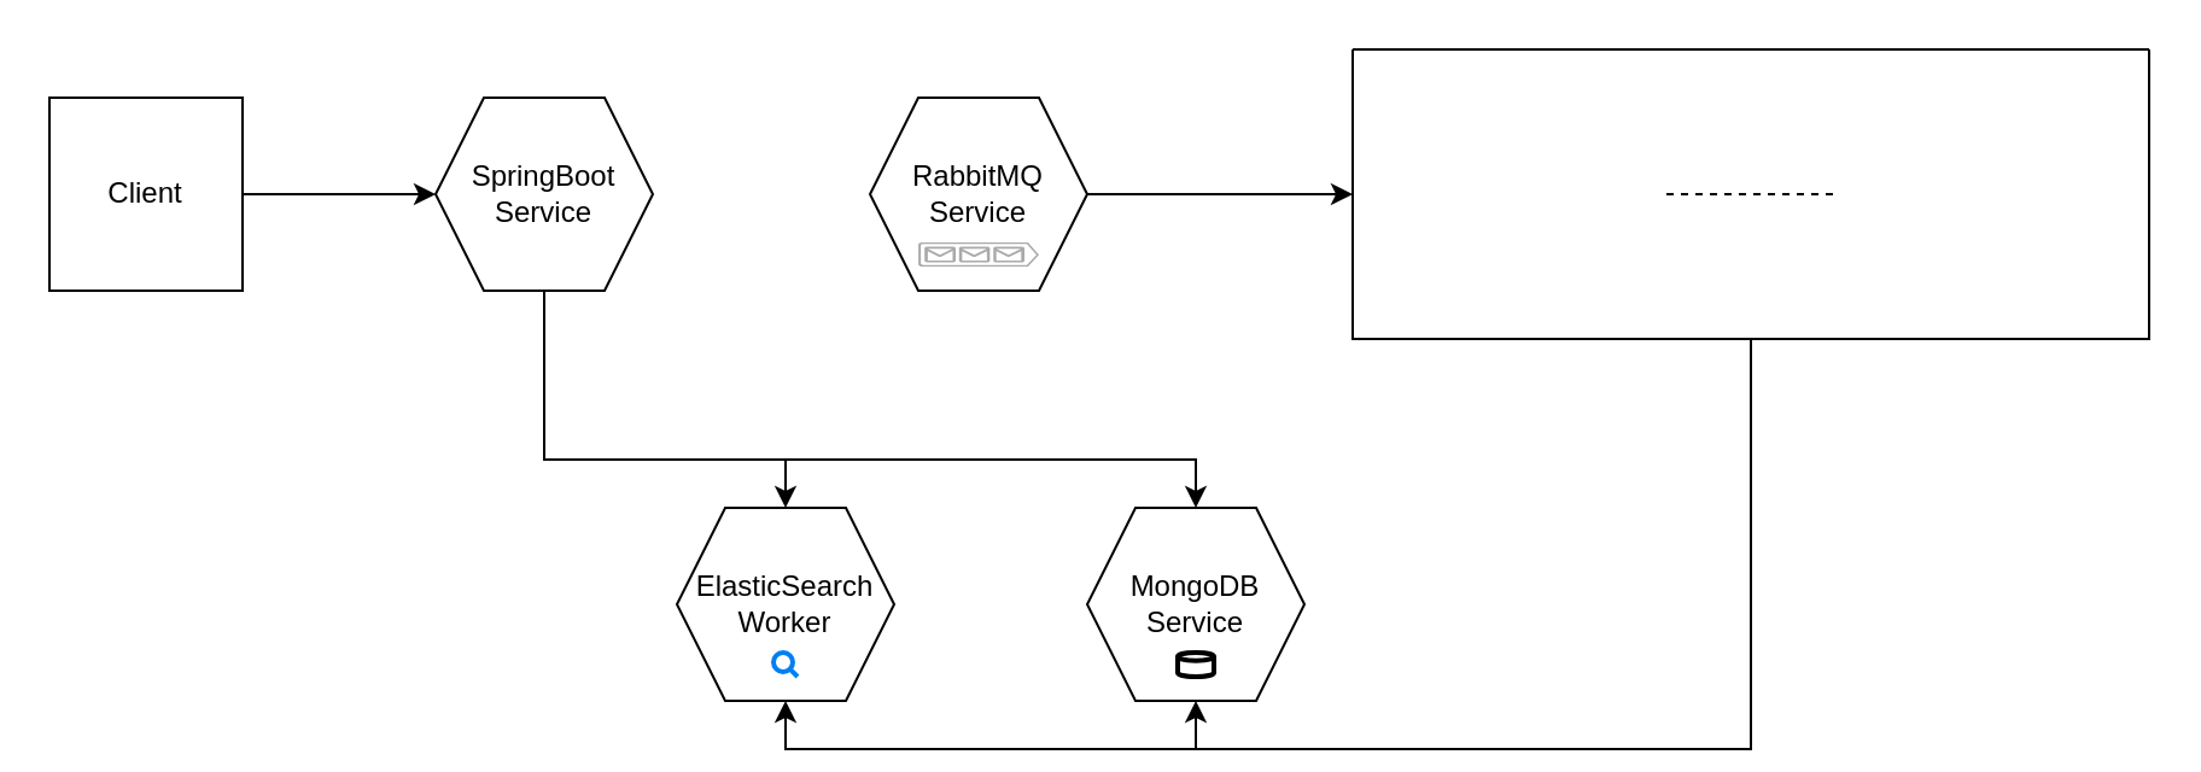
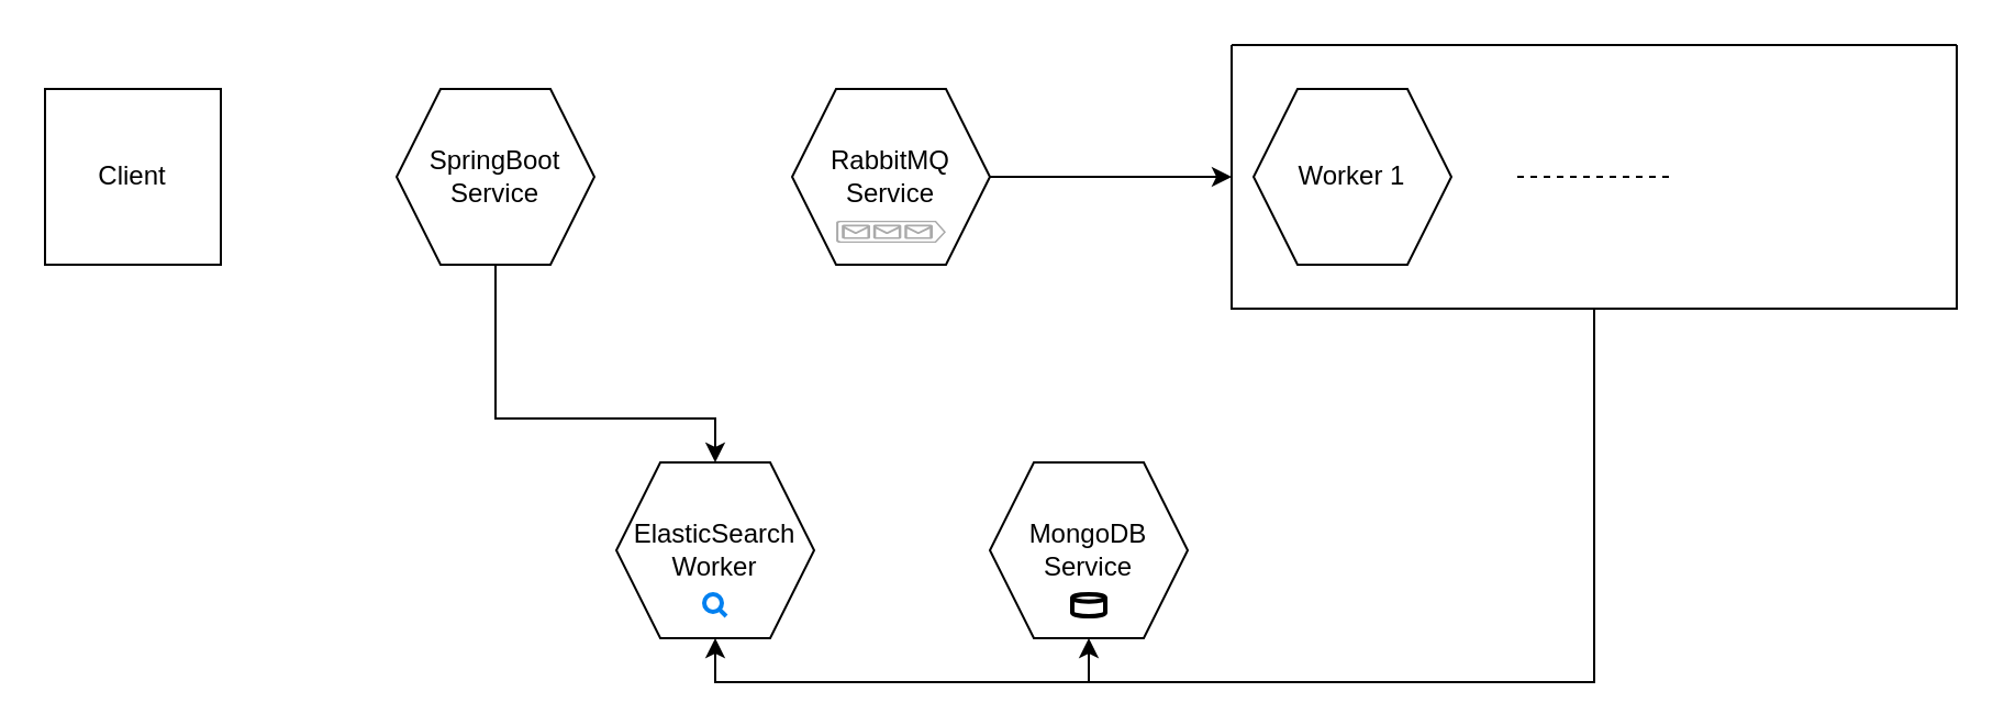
  <mxCell id="0" />
  <mxCell id="1" parent="0" />
- <mxCell id="2" style="edgeStyle=orthogonalEdgeStyle;rounded=0;orthogonalLoop=1;jettySize=auto;html=1;exitX=1;exitY=0.5;exitDx=0;exitDy=0;entryX=0;entryY=0.5;entryDx=0;entryDy=0;" edge="1" parent="1" source="3" target="6"><mxGeometry relative="1" as="geometry" /></mxCell>
  <mxCell id="3" value="Client" style="whiteSpace=wrap;html=1;aspect=fixed;rounded=0;" vertex="1" parent="1"><mxGeometry x="20" y="40" width="80" height="80" as="geometry" /></mxCell>
- <mxCell id="4" style="edgeStyle=orthogonalEdgeStyle;rounded=0;orthogonalLoop=1;jettySize=auto;html=1;exitX=0.5;exitY=1;exitDx=0;exitDy=0;entryX=0.5;entryY=0;entryDx=0;entryDy=0;" edge="1" parent="1" source="6" target="8"><mxGeometry relative="1" as="geometry"><Array as="points"><mxPoint x="225" y="190" /><mxPoint x="495" y="190" /></Array></mxGeometry></mxCell>
  <mxCell id="5" style="edgeStyle=orthogonalEdgeStyle;rounded=0;orthogonalLoop=1;jettySize=auto;html=1;exitX=0.5;exitY=1;exitDx=0;exitDy=0;entryX=0.5;entryY=0;entryDx=0;entryDy=0;" edge="1" parent="1" source="6" target="7"><mxGeometry relative="1" as="geometry"><Array as="points"><mxPoint x="225" y="190" /><mxPoint x="325" y="190" /></Array></mxGeometry></mxCell>
  <mxCell id="6" value="SpringBoot&lt;div&gt;Service&lt;/div&gt;" style="shape=hexagon;perimeter=hexagonPerimeter2;whiteSpace=wrap;html=1;fixedSize=1;" vertex="1" parent="1"><mxGeometry x="180" y="40" width="90" height="80" as="geometry" /></mxCell>
  <mxCell id="7" value="ElasticSearch&lt;div&gt;Worker&lt;/div&gt;" style="shape=hexagon;perimeter=hexagonPerimeter2;whiteSpace=wrap;html=1;fixedSize=1;" vertex="1" parent="1"><mxGeometry x="280" y="210" width="90" height="80" as="geometry" /></mxCell>
  <mxCell id="8" value="MongoDB&lt;div&gt;Service&lt;/div&gt;" style="shape=hexagon;perimeter=hexagonPerimeter2;whiteSpace=wrap;html=1;fixedSize=1;" vertex="1" parent="1"><mxGeometry x="450" y="210" width="90" height="80" as="geometry" /></mxCell>
  <mxCell id="9" style="edgeStyle=orthogonalEdgeStyle;rounded=0;orthogonalLoop=1;jettySize=auto;html=1;exitX=1;exitY=0.5;exitDx=0;exitDy=0;entryX=0;entryY=0.5;entryDx=0;entryDy=0;" edge="1" parent="1" source="10" target="16"><mxGeometry relative="1" as="geometry" /></mxCell>
  <mxCell id="10" value="RabbitMQ&lt;div&gt;Service&lt;/div&gt;" style="shape=hexagon;perimeter=hexagonPerimeter2;whiteSpace=wrap;html=1;fixedSize=1;" vertex="1" parent="1"><mxGeometry x="360" y="40" width="90" height="80" as="geometry" /></mxCell>
  <mxCell id="11" value="" style="verticalLabelPosition=bottom;html=1;verticalAlign=top;align=center;strokeColor=none;fillColor=#aaaaaa;shape=mxgraph.azure.queue_generic;pointerEvents=1;" vertex="1" parent="1"><mxGeometry x="380" y="100" width="50" height="10" as="geometry" /></mxCell>
+ <mxCell id="12" value="Worker 1" style="shape=hexagon;perimeter=hexagonPerimeter2;whiteSpace=wrap;html=1;fixedSize=1;" vertex="1" parent="1"><mxGeometry x="570" y="40" width="90" height="80" as="geometry" /></mxCell>
  <mxCell id="13" value="" style="endArrow=none;dashed=1;html=1;rounded=0;" edge="1" parent="1"><mxGeometry width="50" height="50" relative="1" as="geometry"><mxPoint x="690" y="80" as="sourcePoint" /><mxPoint x="760" y="80" as="targetPoint" /></mxGeometry></mxCell>
  <mxCell id="14" style="edgeStyle=orthogonalEdgeStyle;rounded=0;orthogonalLoop=1;jettySize=auto;html=1;exitX=0.5;exitY=1;exitDx=0;exitDy=0;entryX=0.5;entryY=1;entryDx=0;entryDy=0;" edge="1" parent="1" source="16" target="8"><mxGeometry relative="1" as="geometry" /></mxCell>
  <mxCell id="15" style="edgeStyle=orthogonalEdgeStyle;rounded=0;orthogonalLoop=1;jettySize=auto;html=1;exitX=0.5;exitY=1;exitDx=0;exitDy=0;entryX=0.5;entryY=1;entryDx=0;entryDy=0;" edge="1" parent="1" source="16" target="7"><mxGeometry relative="1" as="geometry" /></mxCell>
  <mxCell id="16" value="" style="swimlane;startSize=0;" vertex="1" parent="1"><mxGeometry x="560" y="20" width="330" height="120" as="geometry"><mxRectangle x="590" y="60" width="50" height="40" as="alternateBounds" /></mxGeometry></mxCell>
  <mxCell id="17" value="" style="strokeWidth=2;html=1;shape=mxgraph.flowchart.database;whiteSpace=wrap;" vertex="1" parent="1"><mxGeometry x="487.5" y="270" width="15" height="10" as="geometry" /></mxCell>
  <mxCell id="18" value="" style="html=1;verticalLabelPosition=bottom;align=center;labelBackgroundColor=#ffffff;verticalAlign=top;strokeWidth=2;strokeColor=#0080F0;shadow=0;dashed=0;shape=mxgraph.ios7.icons.looking_glass;" vertex="1" parent="1"><mxGeometry x="320" y="270" width="10" height="10" as="geometry" /></mxCell>
